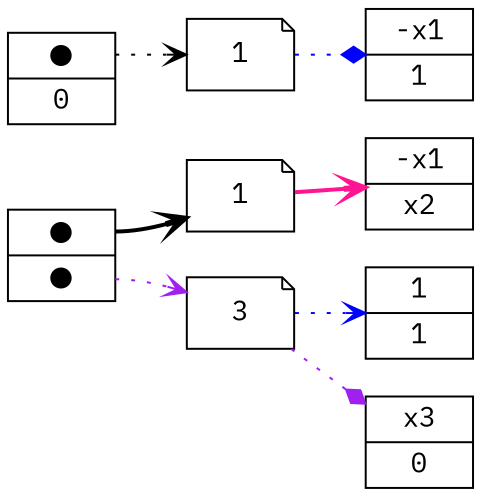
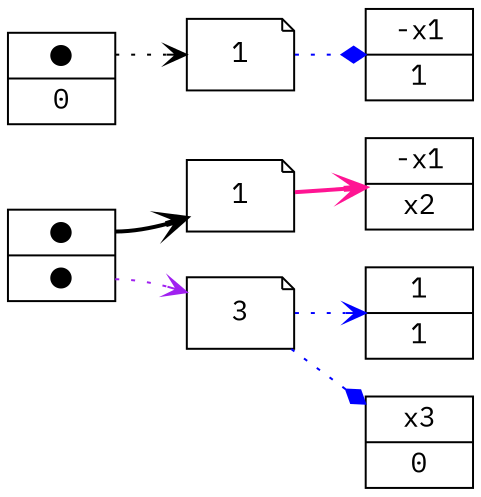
  digraph {
    fontname="IBM Plex Mono"
    rankdir=LR
    node [fontname="IBM Plex Mono" shape=record]
    edge [arrowhead=vee color=black fontname="IBM Plex Mono" style=dotted]
    n1 [label="<f0> ●|<f1> ●"]
    n2 [label=1 shape=note]
    n3 [label=3 shape=note]
    n4 [label="<f0> ●|<f1> 0"]
    n5 [label=1 shape=note]
    n6 [label="<f0> -x1|<f1> x2"]
    n7 [label="<f0> 1|<f1> 1"]
    n8 [label="<f0> x3|<f1> 0"]
    n9 [label="<f0> -x1|<f1> 1"]
    n1 -> n2 [style=bold tailport=f0]
    n1 -> n3 [color=purple tailport=f1]
    n2 -> n6 [color=deeppink style=bold]
    n3 -> n7 [color=blue]
-   n3 -> n8 [arrowhead=diamond color=purple]
+   n3 -> n8 [arrowhead=diamond color=blue]
    n4 -> n5 [tailport=f0]
    n5 -> n9 [arrowhead=diamond color=blue]
  }
